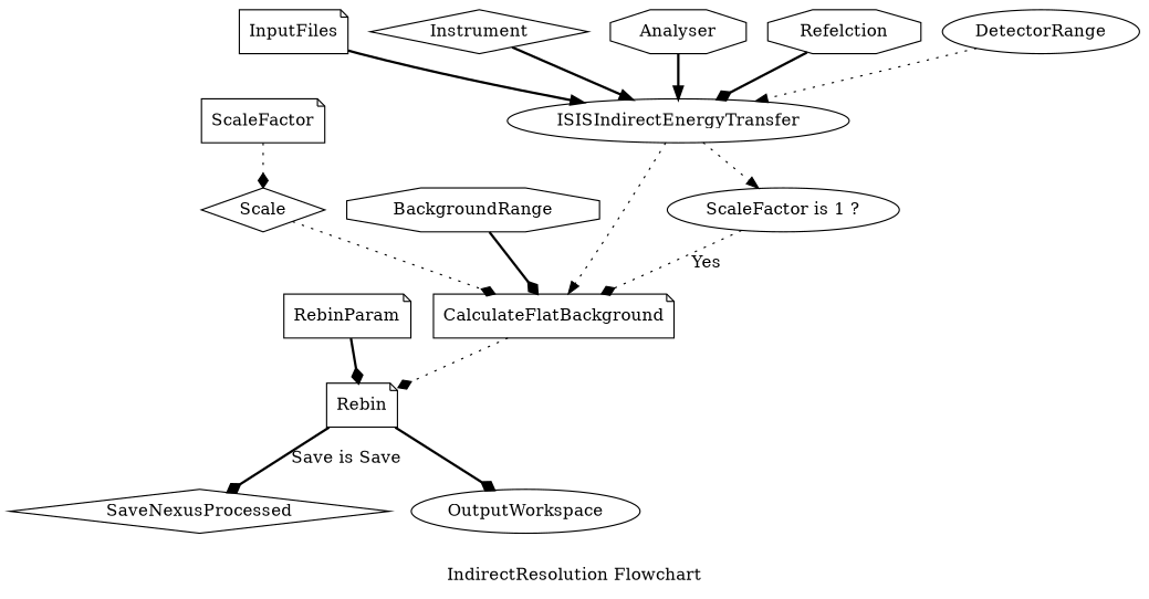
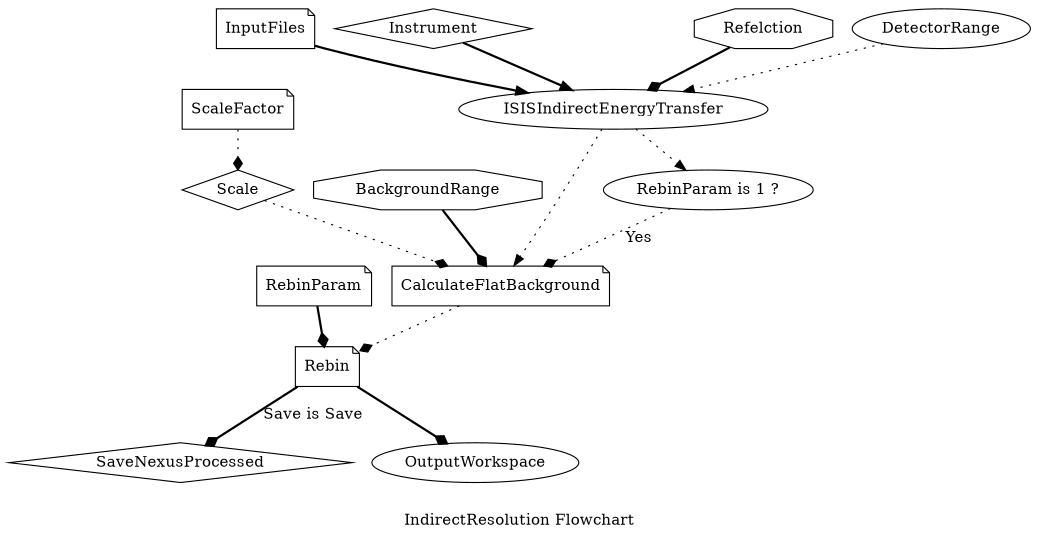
  digraph {
    label="IndirectResolution Flowchart"
    node [shape=note]
    edge [arrowhead=diamond style=bold]
    ISISIndirectEnergyTransfer [shape=ellipse]
    Scale [shape=diamond]
    CalculateFlatBackground
    Rebin
    SaveNexusProcessed [shape=diamond]
    InputFiles
    Instrument [shape=diamond]
-   Analyser [shape=octagon]
    Refelction [shape=octagon]
    DetectorRange [shape=ellipse]
    BackgroundRange [shape=octagon]
    RebinParam
    ScaleFactor
    OutputWorkspace [shape=ellipse]
-   "ScaleFactor is 1 ?" [shape=ellipse]
+   "ScaleFactor is 1 ?" [shape=ellipse label="RebinParam is 1 ?"]
    subgraph sub_1 {
      ISISIndirectEnergyTransfer
      Scale
      CalculateFlatBackground
      Rebin
      SaveNexusProcessed
    }
    subgraph sub_2 {
      InputFiles
      Instrument
-     Analyser
      Refelction
      DetectorRange
      BackgroundRange
      RebinParam
      ScaleFactor
      OutputWorkspace
    }
    ISISIndirectEnergyTransfer -> CalculateFlatBackground [arrowhead=normal style=dotted]
    ISISIndirectEnergyTransfer -> "ScaleFactor is 1 ?" [arrowhead=normal style=dotted]
    Scale -> CalculateFlatBackground [style=dotted]
    CalculateFlatBackground -> Rebin [style=dotted]
    Rebin -> SaveNexusProcessed [label="Save is Save"]
    Rebin -> OutputWorkspace
    InputFiles -> ISISIndirectEnergyTransfer [arrowhead=normal]
    Instrument -> ISISIndirectEnergyTransfer [arrowhead=normal]
-   Analyser -> ISISIndirectEnergyTransfer [arrowhead=normal]
    Refelction -> ISISIndirectEnergyTransfer
    DetectorRange -> ISISIndirectEnergyTransfer [arrowhead=normal style=dotted]
    BackgroundRange -> CalculateFlatBackground
    RebinParam -> Rebin
    ScaleFactor -> Scale [style=dotted]
    "ScaleFactor is 1 ?" -> CalculateFlatBackground [label=Yes style=dotted]
  }
